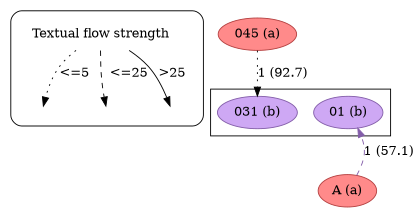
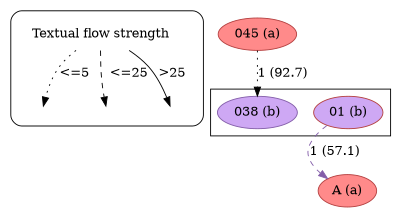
  strict digraph {
    node [style=filled]
    edge [style=dotted]
    n1 [label="Textual flow strength" shape=plaintext style=""]
    leg_e1 [fixedsize=True height=0.2 style=invis]
    leg_e2 [fixedsize=True height=0.2 style=invis]
    leg_e3 [fixedsize=True height=0.2 style=invis]
-   n5 [color="#835da9" fillcolor="#CEA8F4" label="01 (b)"]
-   n6 [color="#835da9" fillcolor="#CEA8F4" label="031 (b)"]
+   n5 [color="#b43f3f" fillcolor="#CEA8F4" label="01 (b)"]
+   n6 [color="#835da9" fillcolor="#CEA8F4" label="038 (b)"]
    n7 [color="#b43f3f" fillcolor="#FF8A8A" label="A (a)"]
    n8 [color="#b43f3f" fillcolor="#FF8A8A" label="045 (a)"]
    subgraph cluster_1 {
      style=rounded
      n1
      leg_e1
      leg_e2
      leg_e3
    }
    subgraph cluster_2 {
      n5
      n6
    }
    n1 -> leg_e1 [label="<=5  "]
    n1 -> leg_e2 [label="  <=25" style=dashed]
    n1 -> leg_e3 [label=">25" style=solid]
-   n7 -> n5 [color="#835da9" label="1 (57.1)" style=dashed]
+   n5 -> n7 [color="#835da9" label="1 (57.1)" style=dashed]
    n8 -> n6 [color=black label="1 (92.7)"]
  }
